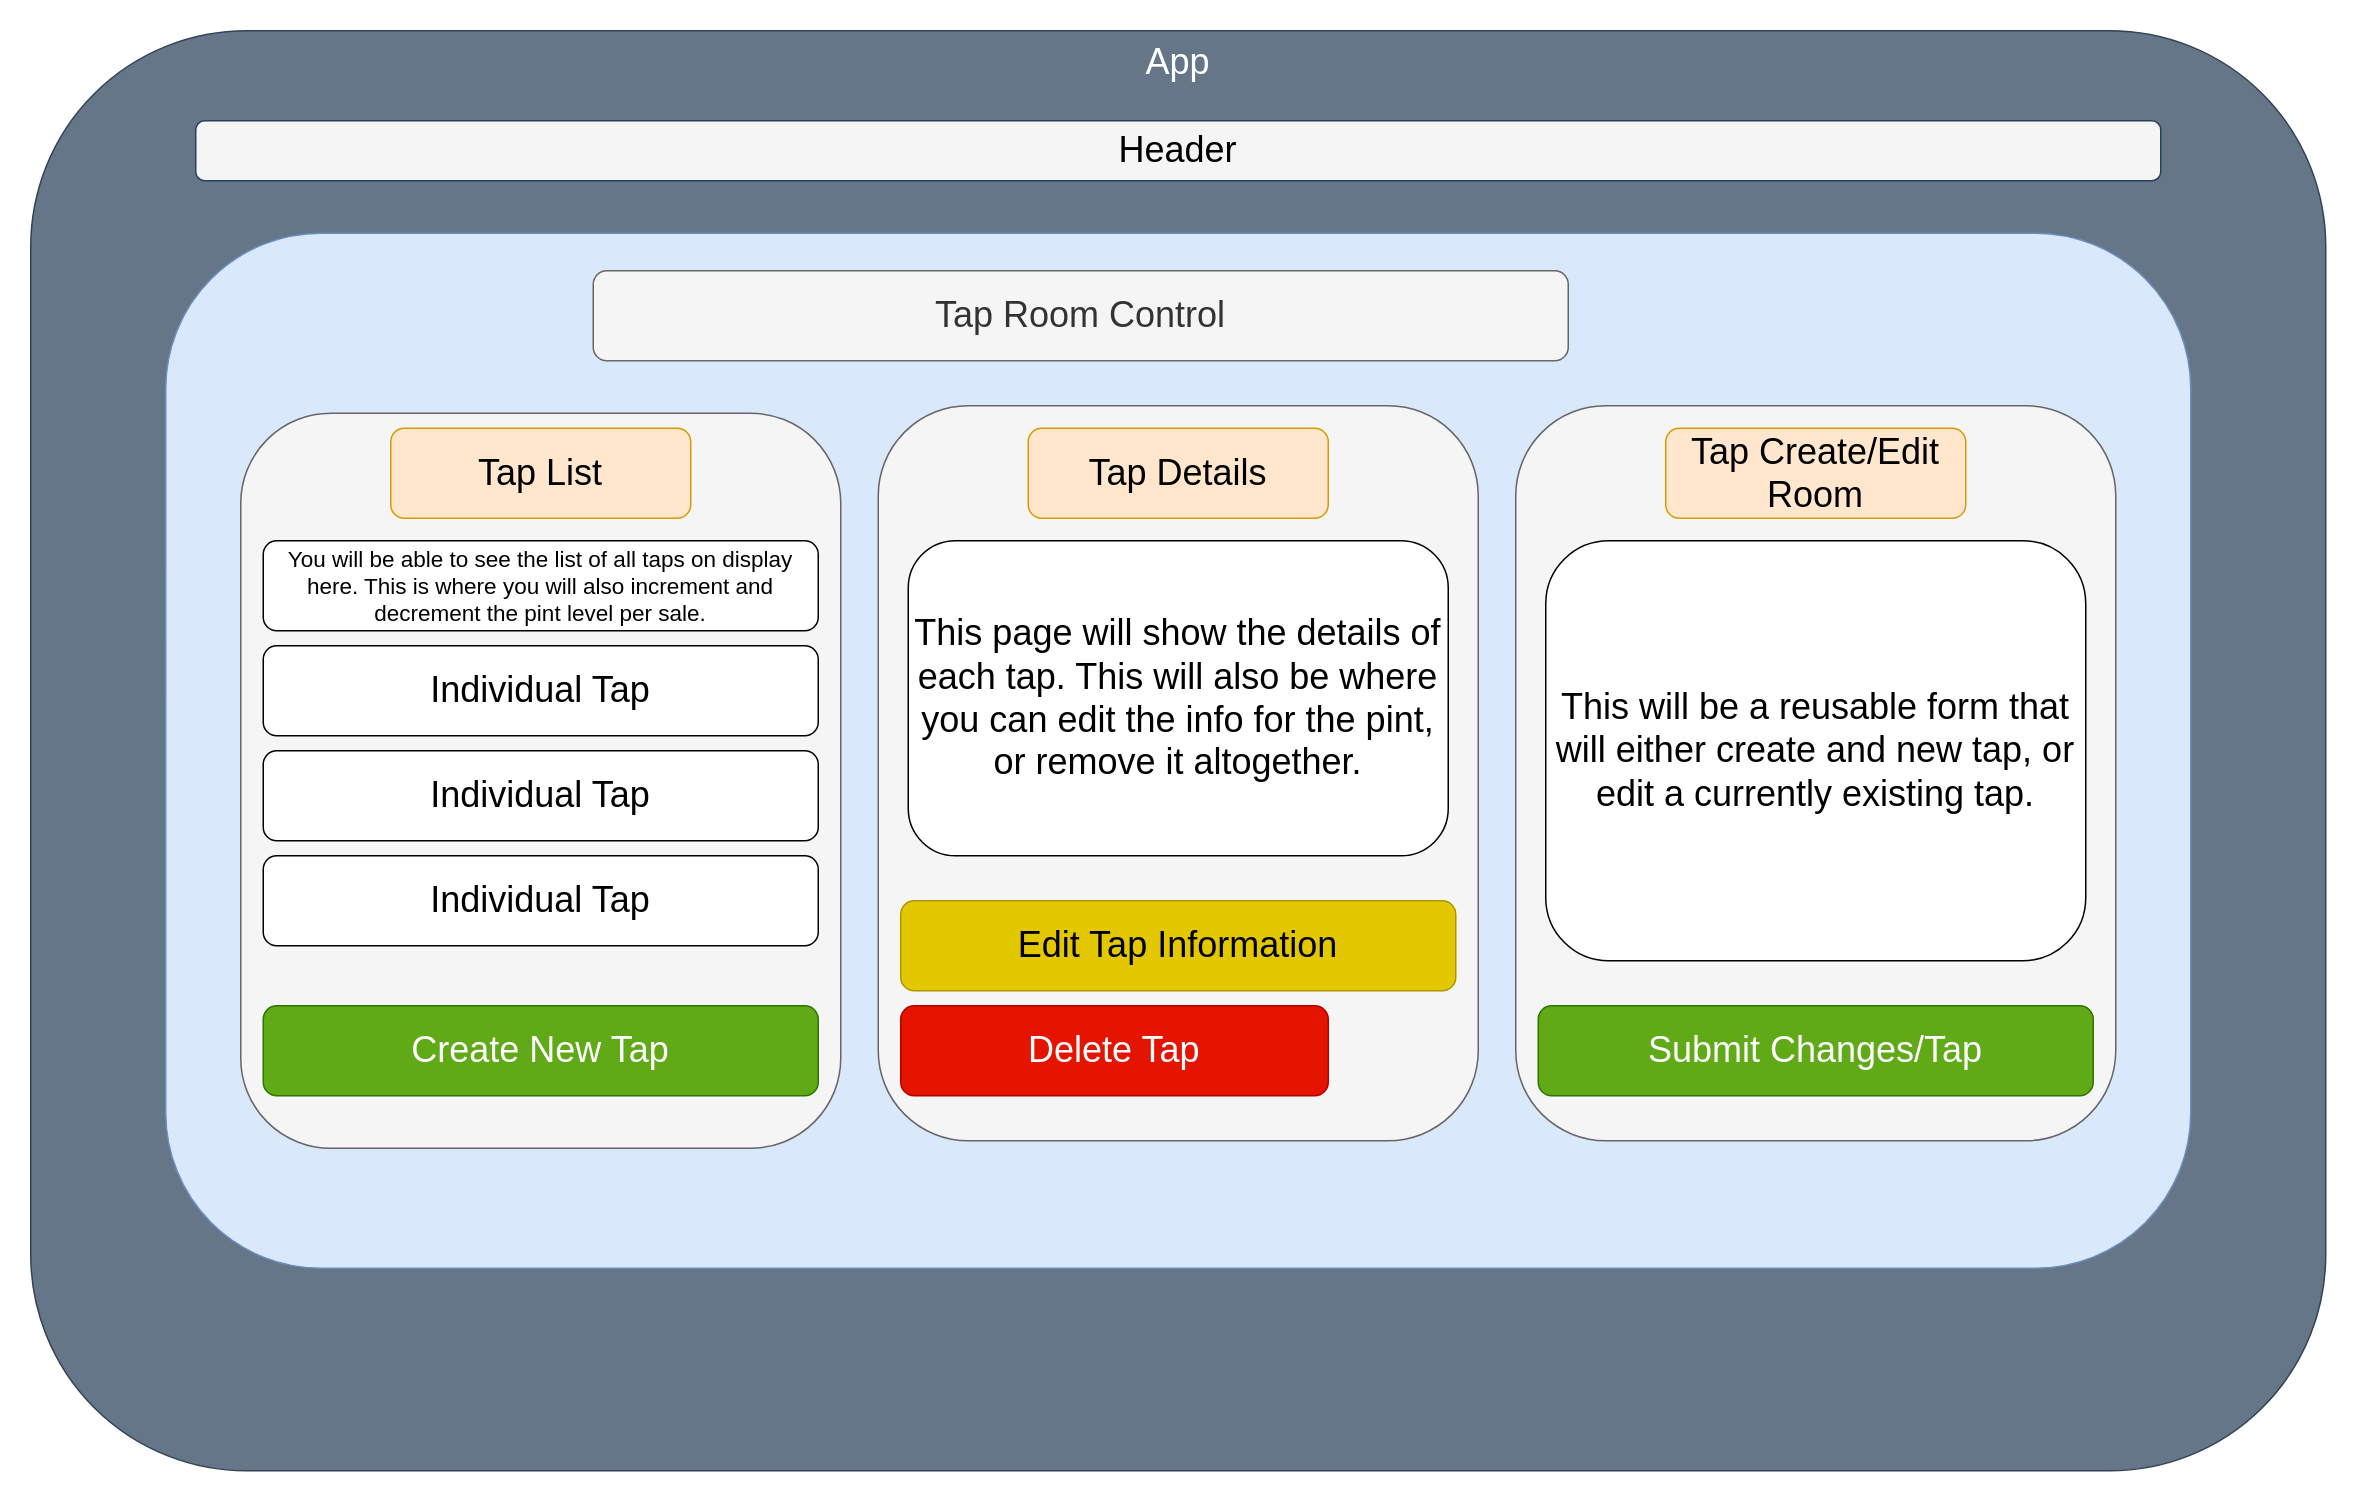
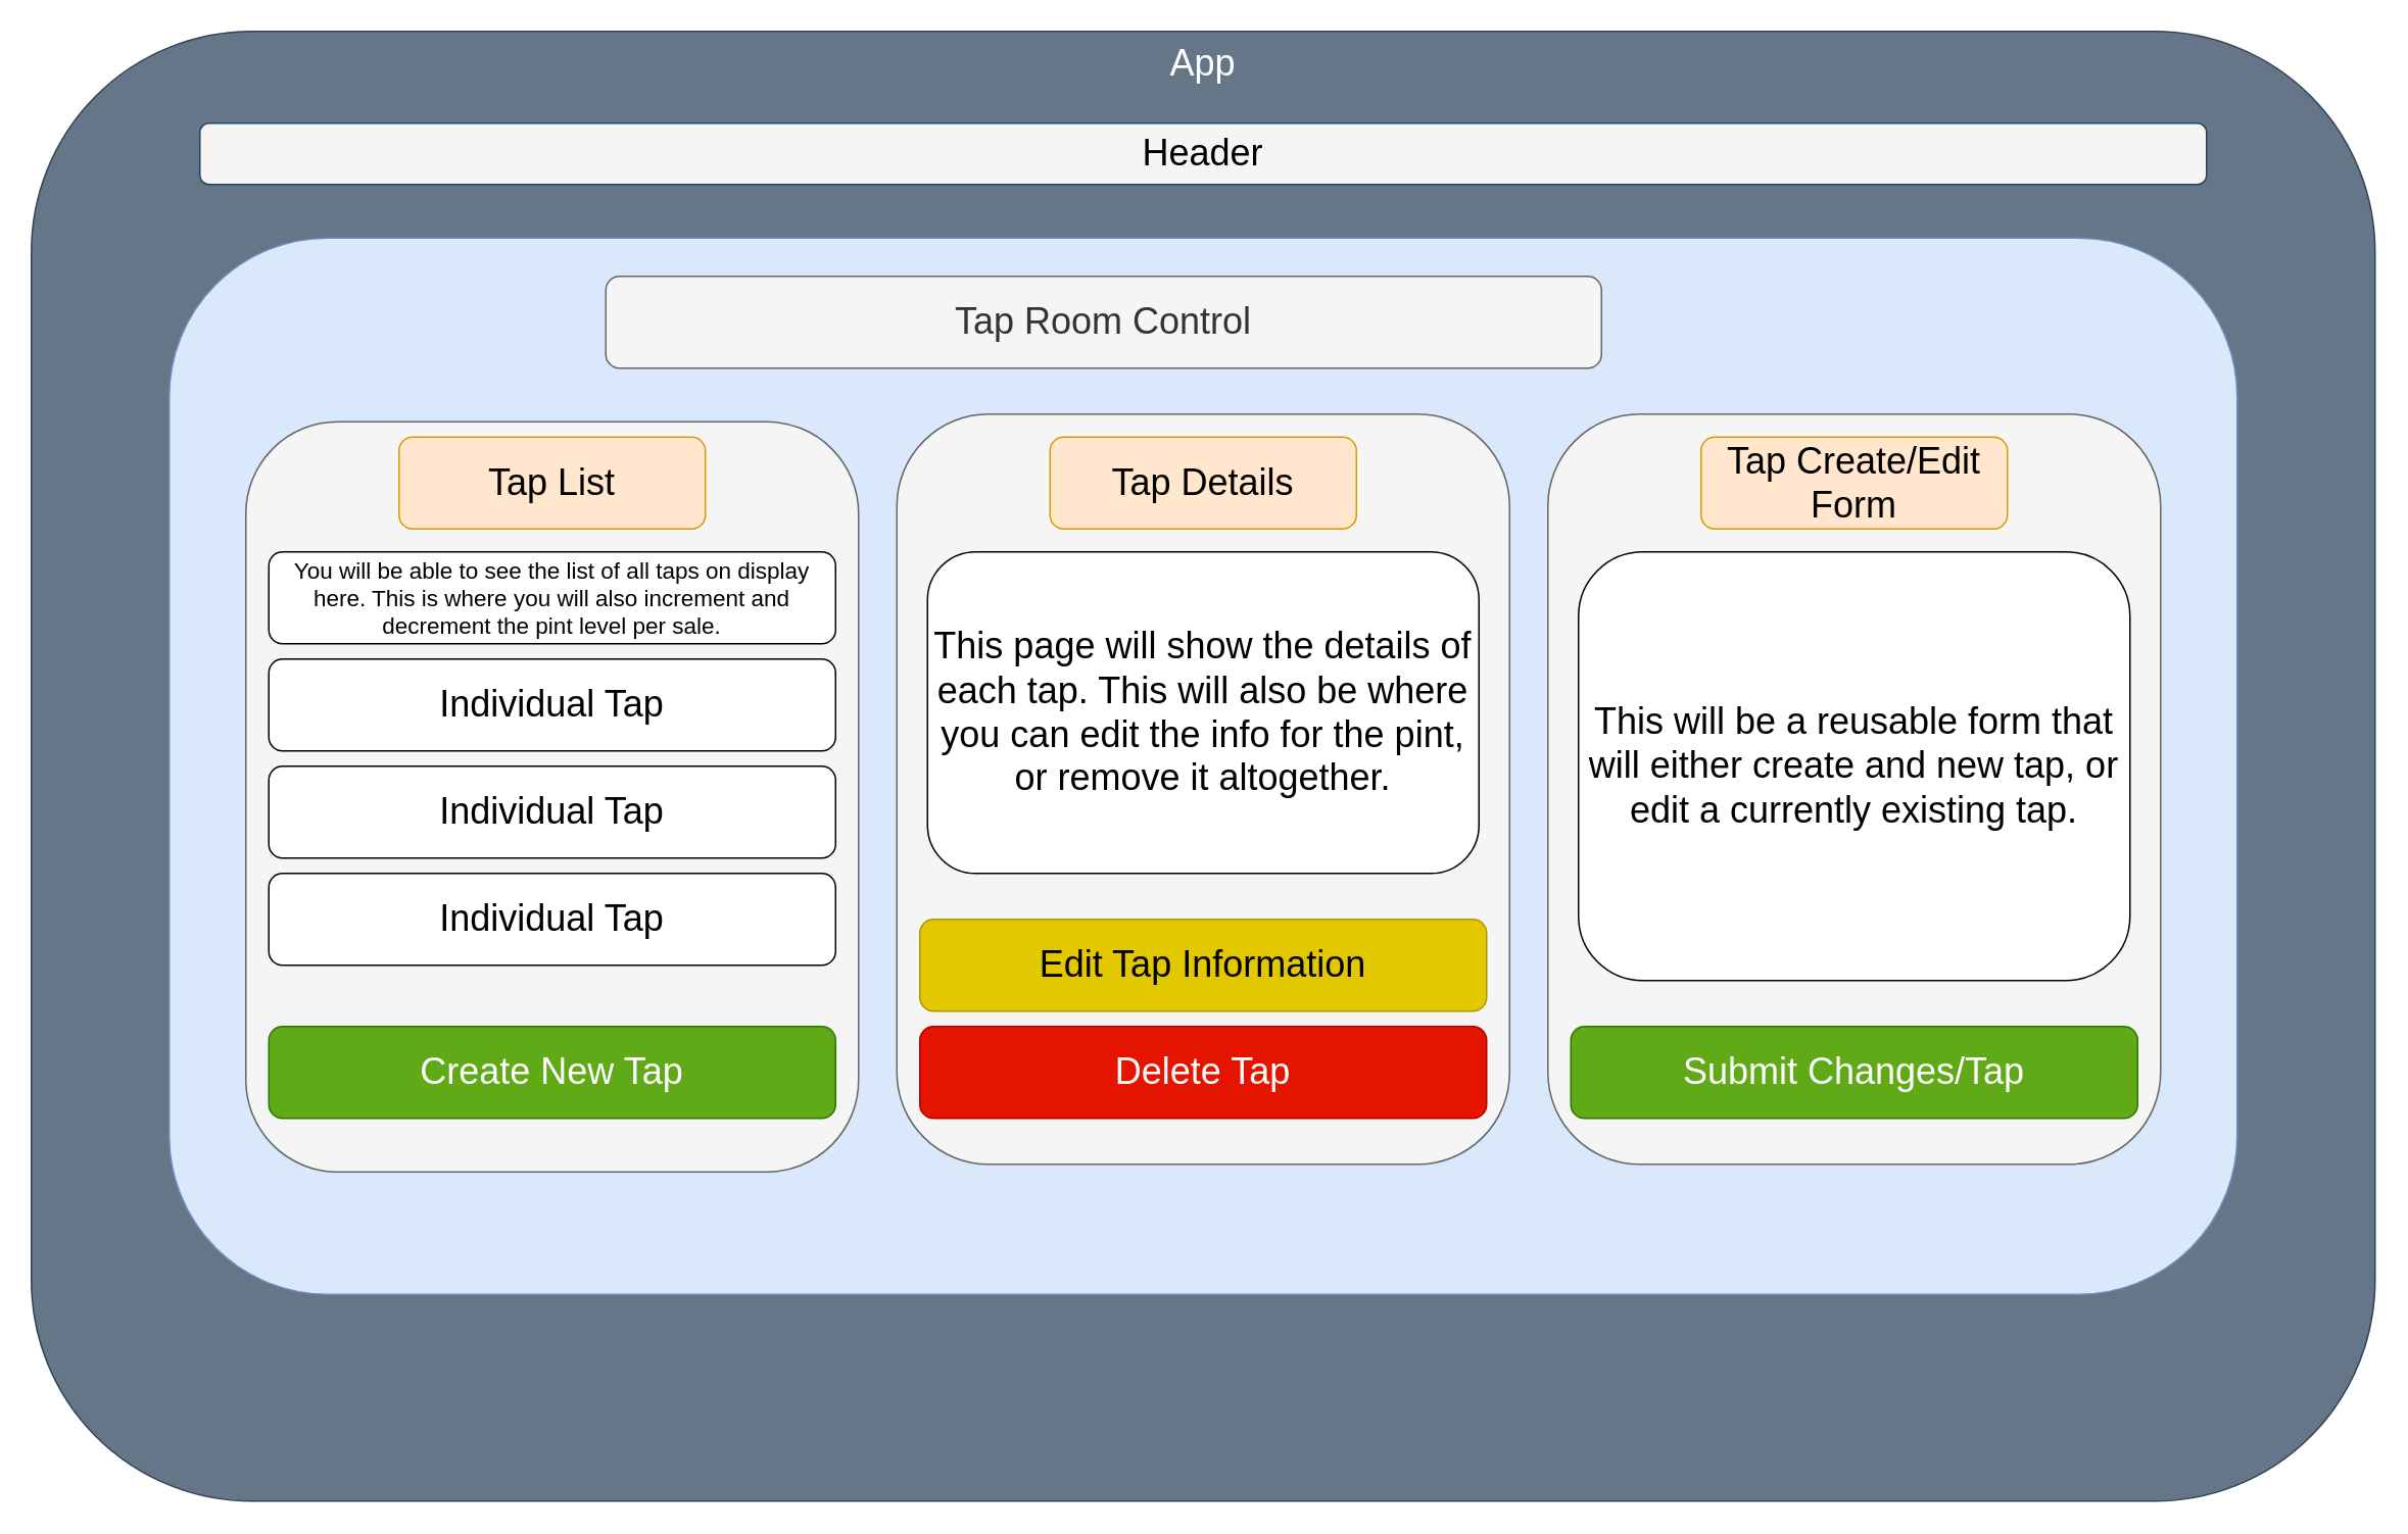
  <mxCell id="0" />
  <mxCell id="1" parent="0" />
  <mxCell id="2" value="App" style="rounded=1;whiteSpace=wrap;html=1;fontSize=24;fillColor=#647687;strokeColor=#314354;fontColor=#ffffff;verticalAlign=top;" vertex="1" parent="1"><mxGeometry x="20" y="20" width="1530" height="960" as="geometry" /></mxCell>
  <mxCell id="3" value="" style="rounded=1;whiteSpace=wrap;html=1;fillColor=#dae8fc;strokeColor=#6c8ebf;" vertex="1" parent="1"><mxGeometry x="110" y="155" width="1350" height="690" as="geometry" /></mxCell>
  <mxCell id="4" value="Header" style="rounded=1;whiteSpace=wrap;html=1;fontSize=24;fillColor=#f5f5f5;strokeColor=#23445d;" vertex="1" parent="1"><mxGeometry x="130" y="80" width="1310" height="40" as="geometry" /></mxCell>
  <mxCell id="5" value="" style="rounded=1;whiteSpace=wrap;html=1;fontSize=24;fillColor=#f5f5f5;strokeColor=#666666;fontColor=#333333;" vertex="1" parent="1"><mxGeometry x="160" y="275" width="400" height="490" as="geometry" /></mxCell>
  <mxCell id="6" value="Tap List" style="rounded=1;whiteSpace=wrap;html=1;fontSize=24;fillColor=#ffe6cc;strokeColor=#d79b00;" vertex="1" parent="1"><mxGeometry x="260" y="285" width="200" height="60" as="geometry" /></mxCell>
  <mxCell id="7" value="Tap Room Control" style="rounded=1;whiteSpace=wrap;html=1;fontSize=24;fillColor=#f5f5f5;strokeColor=#666666;fontColor=#333333;" vertex="1" parent="1"><mxGeometry x="395" y="180" width="650" height="60" as="geometry" /></mxCell>
  <mxCell id="8" value="" style="rounded=1;whiteSpace=wrap;html=1;fontSize=24;fillColor=#f5f5f5;strokeColor=#666666;fontColor=#333333;" vertex="1" parent="1"><mxGeometry x="1010" y="270" width="400" height="490" as="geometry" /></mxCell>
  <mxCell id="9" value="" style="rounded=1;whiteSpace=wrap;html=1;fontSize=24;fillColor=#f5f5f5;strokeColor=#666666;fontColor=#333333;" vertex="1" parent="1"><mxGeometry x="585" y="270" width="400" height="490" as="geometry" /></mxCell>
  <mxCell id="10" value="Tap Details" style="rounded=1;whiteSpace=wrap;html=1;fontSize=24;fillColor=#ffe6cc;strokeColor=#d79b00;" vertex="1" parent="1"><mxGeometry x="685" y="285" width="200" height="60" as="geometry" /></mxCell>
- <mxCell id="11" value="Tap Create/Edit Room" style="rounded=1;whiteSpace=wrap;html=1;fontSize=24;fillColor=#ffe6cc;strokeColor=#d79b00;" vertex="1" parent="1"><mxGeometry x="1110" y="285" width="200" height="60" as="geometry" /></mxCell>
+ <mxCell id="11" value="Tap Create/Edit Form" style="rounded=1;whiteSpace=wrap;html=1;fontSize=24;fillColor=#ffe6cc;strokeColor=#d79b00;" vertex="1" parent="1"><mxGeometry x="1110" y="285" width="200" height="60" as="geometry" /></mxCell>
  <mxCell id="12" value="You will be able to see the list of all taps on display here. This is where you will also increment and decrement the pint level per sale." style="rounded=1;whiteSpace=wrap;html=1;fontSize=15;verticalAlign=middle;" vertex="1" parent="1"><mxGeometry x="175" y="360" width="370" height="60" as="geometry" /></mxCell>
  <mxCell id="13" value="Individual Tap" style="rounded=1;whiteSpace=wrap;html=1;fontSize=24;verticalAlign=middle;" vertex="1" parent="1"><mxGeometry x="175" y="430" width="370" height="60" as="geometry" /></mxCell>
  <mxCell id="14" value="Individual Tap" style="rounded=1;whiteSpace=wrap;html=1;fontSize=24;verticalAlign=middle;" vertex="1" parent="1"><mxGeometry x="175" y="500" width="370" height="60" as="geometry" /></mxCell>
  <mxCell id="15" value="Individual Tap" style="rounded=1;whiteSpace=wrap;html=1;fontSize=24;verticalAlign=middle;" vertex="1" parent="1"><mxGeometry x="175" y="570" width="370" height="60" as="geometry" /></mxCell>
  <mxCell id="16" value="Create New Tap" style="rounded=1;whiteSpace=wrap;html=1;fontSize=24;verticalAlign=middle;fillColor=#60a917;strokeColor=#2D7600;fontColor=#ffffff;" vertex="1" parent="1"><mxGeometry x="175" y="670" width="370" height="60" as="geometry" /></mxCell>
  <mxCell id="17" value="This page will show the details of each tap. This will also be where you can edit the info for the pint, or remove it altogether." style="rounded=1;whiteSpace=wrap;html=1;fontSize=24;verticalAlign=middle;" vertex="1" parent="1"><mxGeometry x="605" y="360" width="360" height="210" as="geometry" /></mxCell>
- <mxCell id="18" value="Delete Tap" style="rounded=1;whiteSpace=wrap;html=1;fontSize=24;verticalAlign=middle;fillColor=#e51400;strokeColor=#B20000;fontColor=#ffffff;" vertex="1" parent="1"><mxGeometry x="600" y="670" width="285" height="60" as="geometry" /></mxCell>
+ <mxCell id="18" value="Delete Tap" style="rounded=1;whiteSpace=wrap;html=1;fontSize=24;verticalAlign=middle;fillColor=#e51400;strokeColor=#B20000;fontColor=#ffffff;" vertex="1" parent="1"><mxGeometry x="600" y="670" width="370" height="60" as="geometry" /></mxCell>
  <mxCell id="19" value="This will be a reusable form that will either create and new tap, or edit a currently existing tap." style="rounded=1;whiteSpace=wrap;html=1;fontSize=24;verticalAlign=middle;" vertex="1" parent="1"><mxGeometry x="1030" y="360" width="360" height="280" as="geometry" /></mxCell>
  <mxCell id="20" value="Submit Changes/Tap" style="rounded=1;whiteSpace=wrap;html=1;fontSize=24;verticalAlign=middle;fillColor=#60a917;strokeColor=#2D7600;fontColor=#ffffff;" vertex="1" parent="1"><mxGeometry x="1025" y="670" width="370" height="60" as="geometry" /></mxCell>
  <mxCell id="21" value="Edit Tap Information" style="rounded=1;whiteSpace=wrap;html=1;fontSize=24;verticalAlign=middle;fillColor=#e3c800;strokeColor=#B09500;fontColor=#000000;" vertex="1" parent="1"><mxGeometry x="600" y="600" width="370" height="60" as="geometry" /></mxCell>
